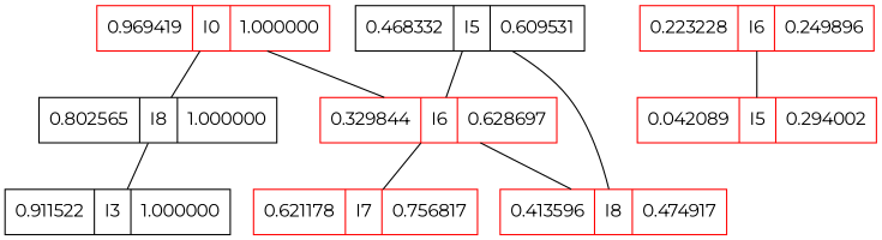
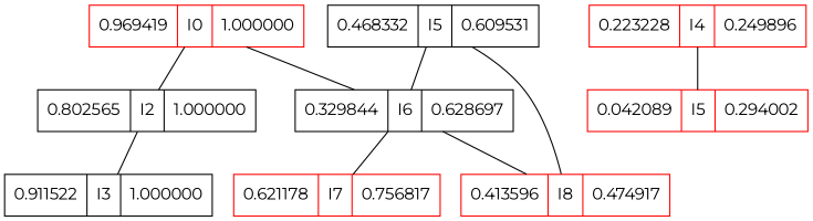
  graph {
    fontname=Montserrat
    node [color=red fontname=Montserrat shape=record]
    edge [fontname=Montserrat]
    n1 [label="0.969419|I0|1.000000"]
-   n2 [color=black label="0.802565|I8|1.000000"]
-   n3 [label="0.329844|I6|0.628697"]
+   n2 [color=black label="0.802565|I2|1.000000"]
+   n3 [color=black label="0.329844|I6|0.628697"]
    n4 [color=black label="0.911522|I3|1.000000"]
    n5 [color=black label="0.468332|I5|0.609531"]
    n6 [label="0.413596|I8|0.474917"]
    n7 [label="0.621178|I7|0.756817"]
-   n8 [label="0.223228|I6|0.249896"]
+   n8 [label="0.223228|I4|0.249896"]
    n9 [label="0.042089|I5|0.294002"]
    n1 -- n2
    n1 -- n3
    n2 -- n4
    n3 -- n6
    n3 -- n7
    n5 -- n3
    n5 -- n6
    n8 -- n9
  }
